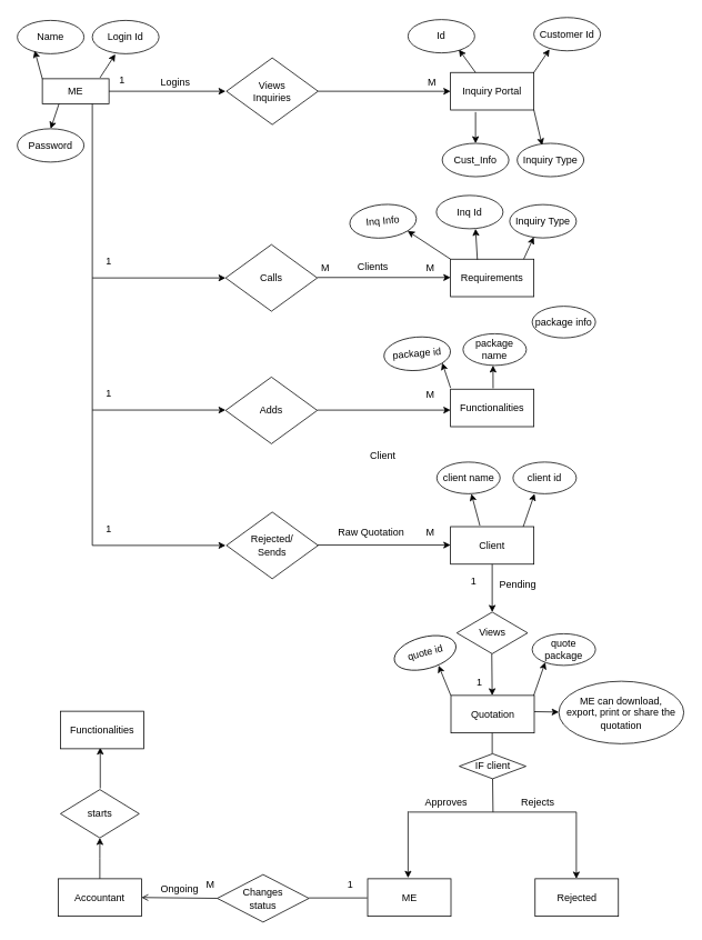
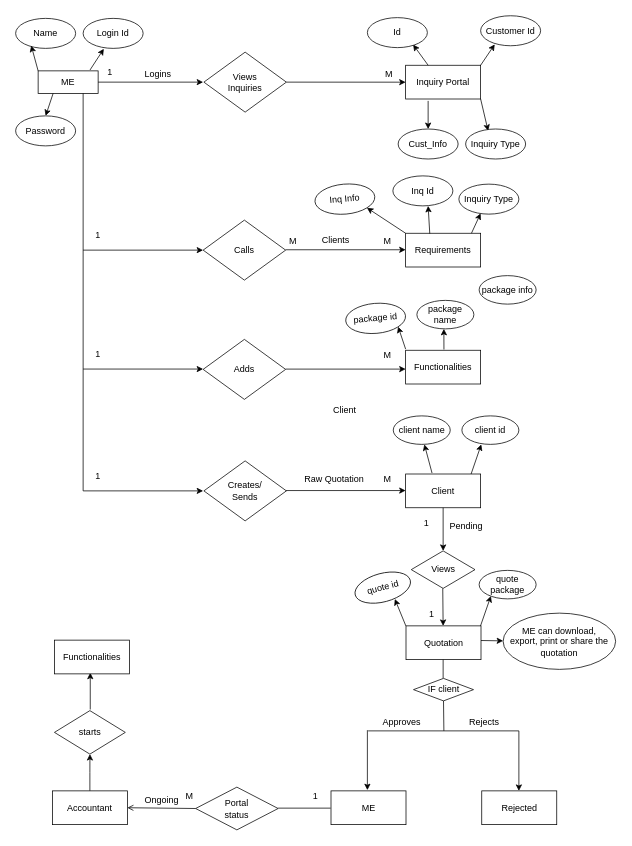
  <mxCell id="0" />
  <mxCell id="1" parent="0" />
  <mxCell id="2" value="ME" style="rounded=0;whiteSpace=wrap;html=1;" parent="1" vertex="1"><mxGeometry x="50" y="94" width="80" height="30" as="geometry" /></mxCell>
  <mxCell id="3" value="Login Id" style="ellipse;whiteSpace=wrap;html=1;" parent="1" vertex="1"><mxGeometry x="110" y="24" width="80" height="40" as="geometry" /></mxCell>
  <mxCell id="4" value="Name" style="ellipse;whiteSpace=wrap;html=1;" parent="1" vertex="1"><mxGeometry x="20" y="24" width="80" height="40" as="geometry" /></mxCell>
  <mxCell id="5" value="Password" style="ellipse;whiteSpace=wrap;html=1;" parent="1" vertex="1"><mxGeometry x="20" y="154" width="80" height="40" as="geometry" /></mxCell>
  <mxCell id="6" value="" style="endArrow=classic;html=1;rounded=0;entryX=0.345;entryY=1.015;entryDx=0;entryDy=0;exitX=0.865;exitY=-0.073;exitDx=0;exitDy=0;exitPerimeter=0;entryPerimeter=0;" parent="1" target="3" edge="1"><mxGeometry width="50" height="50" relative="1" as="geometry"><mxPoint x="119.2" y="92.81" as="sourcePoint" /><mxPoint x="119.996" y="59.142" as="targetPoint" /></mxGeometry></mxCell>
  <mxCell id="7" value="" style="endArrow=classic;html=1;rounded=0;entryX=0;entryY=1;entryDx=0;entryDy=0;exitX=0;exitY=0;exitDx=0;exitDy=0;" parent="1" source="2" edge="1"><mxGeometry width="50" height="50" relative="1" as="geometry"><mxPoint x="39.8" y="94.19" as="sourcePoint" /><mxPoint x="40.796" y="60.332" as="targetPoint" /></mxGeometry></mxCell>
  <mxCell id="8" value="" style="endArrow=classic;html=1;rounded=0;entryX=0.5;entryY=0;entryDx=0;entryDy=0;exitX=0.25;exitY=1;exitDx=0;exitDy=0;" parent="1" source="2" target="5" edge="1"><mxGeometry width="50" height="50" relative="1" as="geometry"><mxPoint x="64.6" y="177.67" as="sourcePoint" /><mxPoint x="55.396" y="144.002" as="targetPoint" /></mxGeometry></mxCell>
  <mxCell id="9" value="" style="endArrow=classic;html=1;rounded=0;exitX=1;exitY=0.5;exitDx=0;exitDy=0;" parent="1" source="2" edge="1"><mxGeometry width="50" height="50" relative="1" as="geometry"><mxPoint x="400" y="324" as="sourcePoint" /><mxPoint x="270" y="109" as="targetPoint" /></mxGeometry></mxCell>
  <mxCell id="10" value="Calls" style="rhombus;whiteSpace=wrap;html=1;" parent="1" vertex="1"><mxGeometry x="270" y="293" width="110" height="80" as="geometry" /></mxCell>
  <mxCell id="11" value="Logins" style="text;html=1;strokeColor=none;fillColor=none;align=center;verticalAlign=middle;whiteSpace=wrap;rounded=0;" parent="1" vertex="1"><mxGeometry x="180" y="84" width="60" height="30" as="geometry" /></mxCell>
  <mxCell id="12" value="" style="endArrow=classic;html=1;rounded=0;exitX=1;exitY=0.5;exitDx=0;exitDy=0;" parent="1" edge="1" source="24"><mxGeometry width="50" height="50" relative="1" as="geometry"><mxPoint x="392" y="108.58" as="sourcePoint" /><mxPoint x="540" y="109.08" as="targetPoint" /></mxGeometry></mxCell>
  <mxCell id="13" value="Inquiry Portal" style="rounded=0;whiteSpace=wrap;html=1;" parent="1" vertex="1"><mxGeometry x="540" y="86.5" width="100" height="45" as="geometry" /></mxCell>
  <mxCell id="14" value="" style="endArrow=classic;html=1;rounded=0;exitX=0.865;exitY=-0.073;exitDx=0;exitDy=0;exitPerimeter=0;" parent="1" edge="1"><mxGeometry width="50" height="50" relative="1" as="geometry"><mxPoint x="570" y="86.5" as="sourcePoint" /><mxPoint x="550" y="59" as="targetPoint" /></mxGeometry></mxCell>
  <mxCell id="15" value="Id" style="ellipse;whiteSpace=wrap;html=1;" parent="1" vertex="1"><mxGeometry x="489" y="23" width="80" height="40" as="geometry" /></mxCell>
  <mxCell id="16" value="" style="endArrow=classic;html=1;rounded=0;exitX=0.872;exitY=0.029;exitDx=0;exitDy=0;exitPerimeter=0;" parent="1" source="27" edge="1"><mxGeometry width="50" height="50" relative="1" as="geometry"><mxPoint x="630" y="304" as="sourcePoint" /><mxPoint x="640" y="284" as="targetPoint" /></mxGeometry></mxCell>
  <mxCell id="17" value="Customer Id" style="ellipse;whiteSpace=wrap;html=1;" parent="1" vertex="1"><mxGeometry x="640" y="20.5" width="80" height="40" as="geometry" /></mxCell>
  <mxCell id="18" value="" style="endArrow=classic;html=1;rounded=0;exitX=0.25;exitY=1;exitDx=0;exitDy=0;" parent="1" edge="1"><mxGeometry width="50" height="50" relative="1" as="geometry"><mxPoint x="640" y="131.5" as="sourcePoint" /><mxPoint x="650" y="174" as="targetPoint" /></mxGeometry></mxCell>
  <mxCell id="19" value="Inquiry Type" style="ellipse;whiteSpace=wrap;html=1;" parent="1" vertex="1"><mxGeometry x="620" y="171.5" width="80" height="40" as="geometry" /></mxCell>
  <mxCell id="20" value="Cust_Info" style="ellipse;whiteSpace=wrap;html=1;" parent="1" vertex="1"><mxGeometry x="530" y="171.5" width="80" height="40" as="geometry" /></mxCell>
  <mxCell id="21" value="" style="endArrow=classic;html=1;rounded=0;entryX=0.5;entryY=0;entryDx=0;entryDy=0;" parent="1" target="20" edge="1"><mxGeometry width="50" height="50" relative="1" as="geometry"><mxPoint x="570" y="134" as="sourcePoint" /><mxPoint x="580" y="176.5" as="targetPoint" /></mxGeometry></mxCell>
  <mxCell id="22" value="" style="endArrow=none;html=1;rounded=0;entryX=0.75;entryY=1;entryDx=0;entryDy=0;" parent="1" target="2" edge="1"><mxGeometry width="50" height="50" relative="1" as="geometry"><mxPoint x="110" y="654" as="sourcePoint" /><mxPoint x="450" y="274" as="targetPoint" /></mxGeometry></mxCell>
  <mxCell id="23" value="" style="endArrow=classic;html=1;rounded=0;exitX=1;exitY=0.5;exitDx=0;exitDy=0;" parent="1" edge="1"><mxGeometry width="50" height="50" relative="1" as="geometry"><mxPoint x="110" y="333" as="sourcePoint" /><mxPoint x="270" y="333" as="targetPoint" /></mxGeometry></mxCell>
  <mxCell id="24" value="Views&lt;br&gt;Inquiries" style="rhombus;whiteSpace=wrap;html=1;" parent="1" vertex="1"><mxGeometry x="271" y="69" width="110" height="80" as="geometry" /></mxCell>
  <mxCell id="25" value="" style="endArrow=classic;html=1;rounded=0;exitX=1;exitY=0.5;exitDx=0;exitDy=0;" parent="1" edge="1"><mxGeometry width="50" height="50" relative="1" as="geometry"><mxPoint x="380" y="332.5" as="sourcePoint" /><mxPoint x="540" y="332.5" as="targetPoint" /></mxGeometry></mxCell>
  <mxCell id="26" value="Client" style="text;html=1;strokeColor=none;fillColor=none;align=center;verticalAlign=middle;whiteSpace=wrap;rounded=0;" parent="1" vertex="1"><mxGeometry x="429" y="532" width="60" height="30" as="geometry" /></mxCell>
  <mxCell id="27" value="Requirements" style="rounded=0;whiteSpace=wrap;html=1;" parent="1" vertex="1"><mxGeometry x="540" y="310.5" width="100" height="45" as="geometry" /></mxCell>
  <mxCell id="28" value="Inquiry Type" style="ellipse;whiteSpace=wrap;html=1;" parent="1" vertex="1"><mxGeometry x="611" y="245" width="80" height="40" as="geometry" /></mxCell>
  <mxCell id="29" value="" style="endArrow=classic;html=1;rounded=0;entryX=0.345;entryY=1.015;entryDx=0;entryDy=0;exitX=0.865;exitY=-0.073;exitDx=0;exitDy=0;exitPerimeter=0;entryPerimeter=0;" parent="1" edge="1"><mxGeometry width="50" height="50" relative="1" as="geometry"><mxPoint x="640" y="86.5" as="sourcePoint" /><mxPoint x="658.8" y="58.69" as="targetPoint" /></mxGeometry></mxCell>
  <mxCell id="30" value="Inq Id" style="ellipse;whiteSpace=wrap;html=1;" parent="1" vertex="1"><mxGeometry x="523" y="234" width="80" height="40" as="geometry" /></mxCell>
  <mxCell id="31" value="" style="endArrow=classic;html=1;rounded=0;" parent="1" edge="1"><mxGeometry width="50" height="50" relative="1" as="geometry"><mxPoint x="572.2" y="311" as="sourcePoint" /><mxPoint x="570" y="274" as="targetPoint" /></mxGeometry></mxCell>
  <mxCell id="32" value="Inq Info" style="ellipse;whiteSpace=wrap;html=1;rotation=-5;" parent="1" vertex="1"><mxGeometry x="419" y="245" width="80" height="40" as="geometry" /></mxCell>
  <mxCell id="33" value="" style="endArrow=classic;html=1;rounded=0;entryX=1;entryY=1;entryDx=0;entryDy=0;exitX=0;exitY=0;exitDx=0;exitDy=0;" parent="1" source="27" target="32" edge="1"><mxGeometry width="50" height="50" relative="1" as="geometry"><mxPoint x="530" y="304" as="sourcePoint" /><mxPoint x="510" y="274" as="targetPoint" /></mxGeometry></mxCell>
  <mxCell id="34" value="" style="endArrow=classic;html=1;rounded=0;exitX=1;exitY=0.5;exitDx=0;exitDy=0;" parent="1" edge="1"><mxGeometry width="50" height="50" relative="1" as="geometry"><mxPoint x="110" y="654" as="sourcePoint" /><mxPoint x="270" y="654" as="targetPoint" /></mxGeometry></mxCell>
  <mxCell id="35" value="" style="endArrow=classic;html=1;rounded=0;exitX=1;exitY=0.5;exitDx=0;exitDy=0;" parent="1" edge="1"><mxGeometry width="50" height="50" relative="1" as="geometry"><mxPoint x="380" y="491.63" as="sourcePoint" /><mxPoint x="540" y="491.63" as="targetPoint" /></mxGeometry></mxCell>
  <mxCell id="36" value="Views" style="rhombus;whiteSpace=wrap;html=1;" parent="1" vertex="1"><mxGeometry x="547.5" y="734" width="85" height="50" as="geometry" /></mxCell>
  <mxCell id="37" value="Functionalities" style="rounded=0;whiteSpace=wrap;html=1;" parent="1" vertex="1"><mxGeometry x="540" y="466.5" width="100" height="45" as="geometry" /></mxCell>
  <mxCell id="38" value="" style="endArrow=classic;html=1;rounded=0;" parent="1" edge="1"><mxGeometry width="50" height="50" relative="1" as="geometry"><mxPoint x="540" y="465" as="sourcePoint" /><mxPoint x="530" y="435" as="targetPoint" /></mxGeometry></mxCell>
  <mxCell id="39" value="package id" style="ellipse;whiteSpace=wrap;html=1;rotation=-5;" parent="1" vertex="1"><mxGeometry x="460" y="404" width="80" height="40" as="geometry" /></mxCell>
  <mxCell id="40" value="" style="endArrow=classic;html=1;rounded=0;" parent="1" edge="1"><mxGeometry width="50" height="50" relative="1" as="geometry"><mxPoint x="591.1" y="465.5" as="sourcePoint" /><mxPoint x="591" y="438" as="targetPoint" /></mxGeometry></mxCell>
  <mxCell id="41" value="package info" style="ellipse;whiteSpace=wrap;html=1;" parent="1" vertex="1"><mxGeometry x="638" y="367" width="76" height="38" as="geometry" /></mxCell>
  <mxCell id="42" value="" style="endArrow=classic;html=1;rounded=0;exitX=0.872;exitY=0.007;exitDx=0;exitDy=0;exitPerimeter=0;" parent="1" edge="1" source="47"><mxGeometry width="50" height="50" relative="1" as="geometry"><mxPoint x="630" y="624" as="sourcePoint" /><mxPoint x="640.9" y="592" as="targetPoint" /></mxGeometry></mxCell>
  <mxCell id="43" value="" style="endArrow=classic;html=1;rounded=0;exitX=1;exitY=0.5;exitDx=0;exitDy=0;" parent="1" edge="1"><mxGeometry width="50" height="50" relative="1" as="geometry"><mxPoint x="110" y="491.58" as="sourcePoint" /><mxPoint x="270" y="491.58" as="targetPoint" /></mxGeometry></mxCell>
  <mxCell id="44" value="Adds" style="rhombus;whiteSpace=wrap;html=1;" parent="1" vertex="1"><mxGeometry x="270" y="452" width="110" height="80" as="geometry" /></mxCell>
  <mxCell id="45" value="" style="endArrow=classic;html=1;rounded=0;exitX=1;exitY=0.5;exitDx=0;exitDy=0;" parent="1" edge="1"><mxGeometry width="50" height="50" relative="1" as="geometry"><mxPoint x="380" y="653.58" as="sourcePoint" /><mxPoint x="540" y="653.58" as="targetPoint" /></mxGeometry></mxCell>
  <mxCell id="46" value="Raw Quotation" style="text;html=1;strokeColor=none;fillColor=none;align=center;verticalAlign=middle;whiteSpace=wrap;rounded=0;" parent="1" vertex="1"><mxGeometry x="400" y="624" width="90" height="30" as="geometry" /></mxCell>
  <mxCell id="47" value="Client" style="rounded=0;whiteSpace=wrap;html=1;" parent="1" vertex="1"><mxGeometry x="540" y="631.5" width="100" height="45" as="geometry" /></mxCell>
  <mxCell id="48" value="" style="endArrow=classic;html=1;rounded=0;exitX=0.5;exitY=1;exitDx=0;exitDy=0;" parent="1" source="47" edge="1"><mxGeometry width="50" height="50" relative="1" as="geometry"><mxPoint x="530" y="684" as="sourcePoint" /><mxPoint x="590" y="734" as="targetPoint" /></mxGeometry></mxCell>
- <mxCell id="49" value="Rejected/&lt;br style=&quot;border-color: var(--border-color);&quot;&gt;Sends" style="rhombus;whiteSpace=wrap;html=1;" parent="1" vertex="1"><mxGeometry x="271" y="614" width="110" height="80" as="geometry" /></mxCell>
+ <mxCell id="49" value="Creates/&lt;br style=&quot;border-color: var(--border-color);&quot;&gt;Sends" style="rhombus;whiteSpace=wrap;html=1;" parent="1" vertex="1"><mxGeometry x="271" y="614" width="110" height="80" as="geometry" /></mxCell>
  <mxCell id="50" value="" style="endArrow=classic;html=1;rounded=0;" edge="1" parent="1"><mxGeometry width="50" height="50" relative="1" as="geometry"><mxPoint x="589.5" y="784" as="sourcePoint" /><mxPoint x="590" y="834" as="targetPoint" /></mxGeometry></mxCell>
  <mxCell id="51" value="package name" style="ellipse;whiteSpace=wrap;html=1;" vertex="1" parent="1"><mxGeometry x="555" y="400" width="76" height="38" as="geometry" /></mxCell>
  <mxCell id="52" value="Quotation" style="rounded=0;whiteSpace=wrap;html=1;" vertex="1" parent="1"><mxGeometry x="540.5" y="834" width="100" height="45" as="geometry" /></mxCell>
  <mxCell id="53" value="client id" style="ellipse;whiteSpace=wrap;html=1;" vertex="1" parent="1"><mxGeometry x="615" y="554" width="76" height="38" as="geometry" /></mxCell>
  <mxCell id="54" value="client name" style="ellipse;whiteSpace=wrap;html=1;" vertex="1" parent="1"><mxGeometry x="523.5" y="554" width="76" height="38" as="geometry" /></mxCell>
  <mxCell id="55" value="" style="endArrow=classic;html=1;rounded=0;exitX=0.352;exitY=-0.029;exitDx=0;exitDy=0;exitPerimeter=0;" edge="1" parent="1" source="47"><mxGeometry width="50" height="50" relative="1" as="geometry"><mxPoint x="580" y="624" as="sourcePoint" /><mxPoint x="565" y="592" as="targetPoint" /></mxGeometry></mxCell>
  <mxCell id="56" value="" style="endArrow=classic;html=1;rounded=0;exitX=0.872;exitY=0.007;exitDx=0;exitDy=0;exitPerimeter=0;" edge="1" parent="1"><mxGeometry width="50" height="50" relative="1" as="geometry"><mxPoint x="639.8" y="834.18" as="sourcePoint" /><mxPoint x="653.7" y="794.18" as="targetPoint" /></mxGeometry></mxCell>
  <mxCell id="57" value="quote id" style="ellipse;whiteSpace=wrap;html=1;rotation=-15;" vertex="1" parent="1"><mxGeometry x="471.5" y="764" width="76" height="38" as="geometry" /></mxCell>
  <mxCell id="58" value="" style="endArrow=classic;html=1;rounded=0;exitX=0.352;exitY=-0.029;exitDx=0;exitDy=0;exitPerimeter=0;entryX=0.653;entryY=0.996;entryDx=0;entryDy=0;entryPerimeter=0;" edge="1" parent="1" target="57"><mxGeometry width="50" height="50" relative="1" as="geometry"><mxPoint x="540.3" y="834" as="sourcePoint" /><mxPoint x="530.3" y="796" as="targetPoint" /></mxGeometry></mxCell>
  <mxCell id="59" value="quote package" style="ellipse;whiteSpace=wrap;html=1;" vertex="1" parent="1"><mxGeometry x="638" y="760" width="76" height="38" as="geometry" /></mxCell>
  <mxCell id="60" value="" style="endArrow=none;html=1;rounded=0;" edge="1" parent="1"><mxGeometry width="50" height="50" relative="1" as="geometry"><mxPoint x="590" y="904" as="sourcePoint" /><mxPoint x="590" y="879" as="targetPoint" /></mxGeometry></mxCell>
  <mxCell id="61" value="" style="endArrow=none;html=1;rounded=0;" edge="1" parent="1"><mxGeometry width="50" height="50" relative="1" as="geometry"><mxPoint x="490" y="974" as="sourcePoint" /><mxPoint x="691" y="974" as="targetPoint" /></mxGeometry></mxCell>
  <mxCell id="62" value="" style="endArrow=classic;html=1;rounded=0;" edge="1" parent="1"><mxGeometry width="50" height="50" relative="1" as="geometry"><mxPoint x="691" y="974" as="sourcePoint" /><mxPoint x="691" y="1054" as="targetPoint" /></mxGeometry></mxCell>
  <mxCell id="63" value="" style="endArrow=classic;html=1;rounded=0;" edge="1" parent="1"><mxGeometry width="50" height="50" relative="1" as="geometry"><mxPoint x="489" y="973" as="sourcePoint" /><mxPoint x="489" y="1053" as="targetPoint" /></mxGeometry></mxCell>
  <mxCell id="64" value="Approves" style="text;html=1;strokeColor=none;fillColor=none;align=center;verticalAlign=middle;whiteSpace=wrap;rounded=0;" vertex="1" parent="1"><mxGeometry x="490" y="947" width="90" height="30" as="geometry" /></mxCell>
  <mxCell id="65" value="IF client" style="rhombus;whiteSpace=wrap;html=1;" vertex="1" parent="1"><mxGeometry x="550.5" y="904" width="80" height="30" as="geometry" /></mxCell>
  <mxCell id="66" value="" style="endArrow=none;html=1;rounded=0;entryX=0.5;entryY=1;entryDx=0;entryDy=0;" edge="1" parent="1" target="65"><mxGeometry width="50" height="50" relative="1" as="geometry"><mxPoint x="591" y="974" as="sourcePoint" /><mxPoint x="410" y="1024" as="targetPoint" /></mxGeometry></mxCell>
  <mxCell id="67" value="Pending" style="text;html=1;strokeColor=none;fillColor=none;align=center;verticalAlign=middle;whiteSpace=wrap;rounded=0;" vertex="1" parent="1"><mxGeometry x="575.5" y="686" width="90" height="30" as="geometry" /></mxCell>
  <mxCell id="68" value="Rejects" style="text;html=1;strokeColor=none;fillColor=none;align=center;verticalAlign=middle;whiteSpace=wrap;rounded=0;" vertex="1" parent="1"><mxGeometry x="599.5" y="947" width="90" height="30" as="geometry" /></mxCell>
  <mxCell id="69" value="ME" style="rounded=0;whiteSpace=wrap;html=1;" vertex="1" parent="1"><mxGeometry x="440.5" y="1054" width="100" height="45" as="geometry" /></mxCell>
  <mxCell id="70" value="Rejected" style="rounded=0;whiteSpace=wrap;html=1;" vertex="1" parent="1"><mxGeometry x="641.5" y="1054" width="100" height="45" as="geometry" /></mxCell>
  <mxCell id="71" value="" style="endArrow=none;html=1;rounded=0;" edge="1" parent="1"><mxGeometry width="50" height="50" relative="1" as="geometry"><mxPoint x="370" y="1077" as="sourcePoint" /><mxPoint x="440" y="1077" as="targetPoint" /></mxGeometry></mxCell>
- <mxCell id="72" value="Changes &lt;br&gt;status" style="rhombus;whiteSpace=wrap;html=1;" vertex="1" parent="1"><mxGeometry x="260" y="1049" width="110" height="57" as="geometry" /></mxCell>
+ <mxCell id="72" value="Portal &lt;br&gt;status" style="rhombus;whiteSpace=wrap;html=1;" vertex="1" parent="1"><mxGeometry x="260" y="1049" width="110" height="57" as="geometry" /></mxCell>
  <mxCell id="73" value="" style="endArrow=open;html=1;rounded=0;exitX=0;exitY=0.5;exitDx=0;exitDy=0;entryX=1;entryY=0.5;entryDx=0;entryDy=0;" edge="1" parent="1" source="72" target="75"><mxGeometry width="50" height="50" relative="1" as="geometry"><mxPoint x="140" y="1094" as="sourcePoint" /><mxPoint x="190" y="1078" as="targetPoint" /></mxGeometry></mxCell>
  <mxCell id="74" value="" style="edgeStyle=orthogonalEdgeStyle;rounded=0;orthogonalLoop=1;jettySize=auto;html=1;" edge="1" parent="1" source="75" target="77"><mxGeometry relative="1" as="geometry" /></mxCell>
  <mxCell id="75" value="Accountant" style="rounded=0;whiteSpace=wrap;html=1;" vertex="1" parent="1"><mxGeometry x="69" y="1054" width="100" height="45" as="geometry" /></mxCell>
  <mxCell id="76" value="Ongoing" style="text;html=1;strokeColor=none;fillColor=none;align=center;verticalAlign=middle;whiteSpace=wrap;rounded=0;" vertex="1" parent="1"><mxGeometry x="170" y="1051" width="90" height="30" as="geometry" /></mxCell>
  <mxCell id="77" value="starts" style="rhombus;whiteSpace=wrap;html=1;rounded=0;" vertex="1" parent="1"><mxGeometry x="71.75" y="947" width="94.5" height="58" as="geometry" /></mxCell>
  <mxCell id="78" value="" style="edgeStyle=orthogonalEdgeStyle;rounded=0;orthogonalLoop=1;jettySize=auto;html=1;" edge="1" parent="1"><mxGeometry relative="1" as="geometry"><mxPoint x="119.5" y="945.53" as="sourcePoint" /><mxPoint x="119.5" y="896.53" as="targetPoint" /></mxGeometry></mxCell>
  <mxCell id="79" value="Functionalities" style="rounded=0;whiteSpace=wrap;html=1;" vertex="1" parent="1"><mxGeometry x="71.75" y="853" width="100" height="45" as="geometry" /></mxCell>
  <mxCell id="80" value="ME can download,&lt;br&gt;export, print or share the quotation" style="ellipse;whiteSpace=wrap;html=1;" vertex="1" parent="1"><mxGeometry x="670" y="817" width="150" height="75" as="geometry" /></mxCell>
  <mxCell id="81" value="" style="endArrow=classic;html=1;rounded=0;exitX=1;exitY=0.5;exitDx=0;exitDy=0;" edge="1" parent="1"><mxGeometry width="50" height="50" relative="1" as="geometry"><mxPoint x="640.5" y="853.5" as="sourcePoint" /><mxPoint x="670" y="854" as="targetPoint" /></mxGeometry></mxCell>
  <mxCell id="82" value="1" style="text;html=1;strokeColor=none;fillColor=none;align=center;verticalAlign=middle;whiteSpace=wrap;rounded=0;" vertex="1" parent="1"><mxGeometry x="400" y="1041" width="40" height="40" as="geometry" /></mxCell>
  <mxCell id="83" value="1" style="text;html=1;strokeColor=none;fillColor=none;align=center;verticalAlign=middle;whiteSpace=wrap;rounded=0;" vertex="1" parent="1"><mxGeometry x="126.25" y="76" width="40" height="40" as="geometry" /></mxCell>
  <mxCell id="84" value="M" style="text;html=1;strokeColor=none;fillColor=none;align=center;verticalAlign=middle;whiteSpace=wrap;rounded=0;" vertex="1" parent="1"><mxGeometry x="498" y="79" width="40" height="38" as="geometry" /></mxCell>
  <mxCell id="85" value="M" style="text;html=1;strokeColor=none;fillColor=none;align=center;verticalAlign=middle;whiteSpace=wrap;rounded=0;" vertex="1" parent="1"><mxGeometry x="496" y="302" width="40" height="38" as="geometry" /></mxCell>
  <mxCell id="86" value="M" style="text;html=1;strokeColor=none;fillColor=none;align=center;verticalAlign=middle;whiteSpace=wrap;rounded=0;" vertex="1" parent="1"><mxGeometry x="496" y="620" width="40" height="38" as="geometry" /></mxCell>
  <mxCell id="87" value="M" style="text;html=1;strokeColor=none;fillColor=none;align=center;verticalAlign=middle;whiteSpace=wrap;rounded=0;" vertex="1" parent="1"><mxGeometry x="232" y="1042" width="40" height="38" as="geometry" /></mxCell>
  <mxCell id="88" value="1" style="text;html=1;strokeColor=none;fillColor=none;align=center;verticalAlign=middle;whiteSpace=wrap;rounded=0;" vertex="1" parent="1"><mxGeometry x="547.5" y="676.5" width="40" height="40" as="geometry" /></mxCell>
  <mxCell id="89" value="M" style="text;html=1;strokeColor=none;fillColor=none;align=center;verticalAlign=middle;whiteSpace=wrap;rounded=0;" vertex="1" parent="1"><mxGeometry x="370" y="302" width="40" height="38" as="geometry" /></mxCell>
  <mxCell id="90" value="Clients" style="text;html=1;strokeColor=none;fillColor=none;align=center;verticalAlign=middle;whiteSpace=wrap;rounded=0;" vertex="1" parent="1"><mxGeometry x="426.5" y="301" width="40" height="38" as="geometry" /></mxCell>
  <mxCell id="91" value="1" style="text;html=1;strokeColor=none;fillColor=none;align=center;verticalAlign=middle;whiteSpace=wrap;rounded=0;" vertex="1" parent="1"><mxGeometry x="110" y="293" width="40" height="40" as="geometry" /></mxCell>
  <mxCell id="92" value="1" style="text;html=1;strokeColor=none;fillColor=none;align=center;verticalAlign=middle;whiteSpace=wrap;rounded=0;" vertex="1" parent="1"><mxGeometry x="110" y="614" width="40" height="40" as="geometry" /></mxCell>
  <mxCell id="93" value="1" style="text;html=1;strokeColor=none;fillColor=none;align=center;verticalAlign=middle;whiteSpace=wrap;rounded=0;" vertex="1" parent="1"><mxGeometry x="110" y="452" width="40" height="40" as="geometry" /></mxCell>
  <mxCell id="94" value="1" style="text;html=1;strokeColor=none;fillColor=none;align=center;verticalAlign=middle;whiteSpace=wrap;rounded=0;" vertex="1" parent="1"><mxGeometry x="555" y="798" width="40" height="40" as="geometry" /></mxCell>
  <mxCell id="95" value="M" style="text;html=1;strokeColor=none;fillColor=none;align=center;verticalAlign=middle;whiteSpace=wrap;rounded=0;" vertex="1" parent="1"><mxGeometry x="496" y="454" width="40" height="38" as="geometry" /></mxCell>
